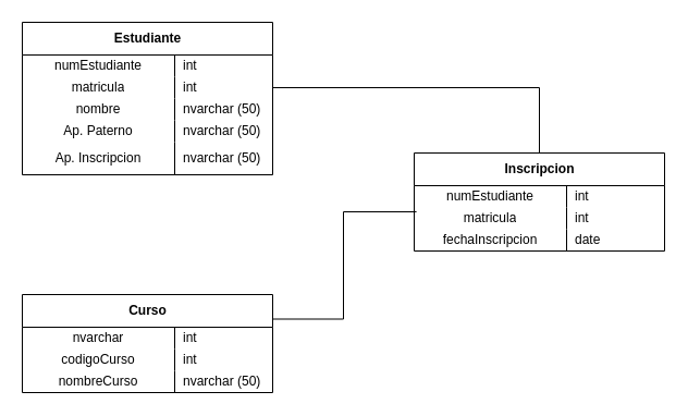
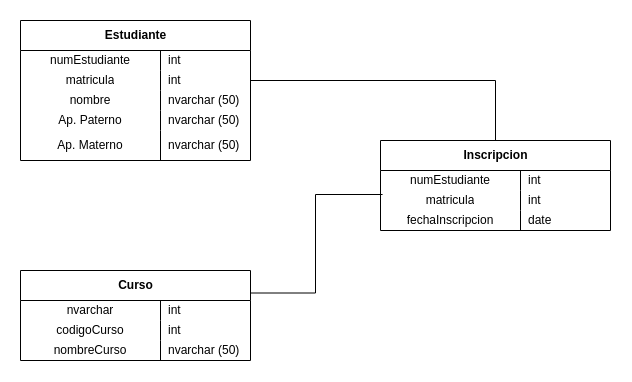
  <mxCell id="0" />
  <mxCell id="1" parent="0" />
  <mxCell id="2" value="Estudiante" style="shape=table;startSize=30;container=1;collapsible=1;childLayout=tableLayout;fixedRows=1;rowLines=0;fontStyle=1;align=center;resizeLast=1;html=1;" parent="1" vertex="1"><mxGeometry x="20" y="20" width="230" height="140" as="geometry" /></mxCell>
  <mxCell id="3" value="" style="shape=tableRow;horizontal=0;startSize=0;swimlaneHead=0;swimlaneBody=0;fillColor=none;collapsible=0;dropTarget=0;points=[[0,0.5],[1,0.5]];portConstraint=eastwest;top=0;left=0;right=0;bottom=0;" parent="2" vertex="1"><mxGeometry y="30" width="230" height="20" as="geometry" /></mxCell>
  <mxCell id="4" value="numEstudiante" style="shape=partialRectangle;connectable=0;fillColor=none;top=0;left=0;bottom=0;right=0;editable=1;overflow=hidden;whiteSpace=wrap;html=1;" parent="3" vertex="1"><mxGeometry width="140" height="20" as="geometry"><mxRectangle width="140" height="20" as="alternateBounds" /></mxGeometry></mxCell>
  <mxCell id="5" value="int" style="shape=partialRectangle;connectable=0;fillColor=none;top=0;left=0;bottom=0;right=0;align=left;spacingLeft=6;overflow=hidden;whiteSpace=wrap;html=1;" parent="3" vertex="1"><mxGeometry x="140" width="90" height="20" as="geometry"><mxRectangle width="90" height="20" as="alternateBounds" /></mxGeometry></mxCell>
  <mxCell id="6" value="" style="shape=tableRow;horizontal=0;startSize=0;swimlaneHead=0;swimlaneBody=0;fillColor=none;collapsible=0;dropTarget=0;points=[[0,0.5],[1,0.5]];portConstraint=eastwest;top=0;left=0;right=0;bottom=0;" parent="2" vertex="1"><mxGeometry y="50" width="230" height="20" as="geometry" /></mxCell>
  <mxCell id="7" value="matricula" style="shape=partialRectangle;connectable=0;fillColor=none;top=0;left=0;bottom=0;right=0;editable=1;overflow=hidden;whiteSpace=wrap;html=1;" parent="6" vertex="1"><mxGeometry width="140" height="20" as="geometry"><mxRectangle width="140" height="20" as="alternateBounds" /></mxGeometry></mxCell>
  <mxCell id="8" value="int" style="shape=partialRectangle;connectable=0;fillColor=none;top=0;left=0;bottom=0;right=0;align=left;spacingLeft=6;overflow=hidden;whiteSpace=wrap;html=1;" parent="6" vertex="1"><mxGeometry x="140" width="90" height="20" as="geometry"><mxRectangle width="90" height="20" as="alternateBounds" /></mxGeometry></mxCell>
  <mxCell id="9" value="" style="shape=tableRow;horizontal=0;startSize=0;swimlaneHead=0;swimlaneBody=0;fillColor=none;collapsible=0;dropTarget=0;points=[[0,0.5],[1,0.5]];portConstraint=eastwest;top=0;left=0;right=0;bottom=0;" parent="2" vertex="1"><mxGeometry y="70" width="230" height="20" as="geometry" /></mxCell>
  <mxCell id="10" value="nombre" style="shape=partialRectangle;connectable=0;fillColor=none;top=0;left=0;bottom=0;right=0;editable=1;overflow=hidden;whiteSpace=wrap;html=1;" parent="9" vertex="1"><mxGeometry width="140" height="20" as="geometry"><mxRectangle width="140" height="20" as="alternateBounds" /></mxGeometry></mxCell>
  <mxCell id="11" value="nvarchar (50)" style="shape=partialRectangle;connectable=0;fillColor=none;top=0;left=0;bottom=0;right=0;align=left;spacingLeft=6;overflow=hidden;whiteSpace=wrap;html=1;" parent="9" vertex="1"><mxGeometry x="140" width="90" height="20" as="geometry"><mxRectangle width="90" height="20" as="alternateBounds" /></mxGeometry></mxCell>
  <mxCell id="12" value="" style="shape=tableRow;horizontal=0;startSize=0;swimlaneHead=0;swimlaneBody=0;fillColor=none;collapsible=0;dropTarget=0;points=[[0,0.5],[1,0.5]];portConstraint=eastwest;top=0;left=0;right=0;bottom=0;" parent="2" vertex="1"><mxGeometry y="90" width="230" height="20" as="geometry" /></mxCell>
  <mxCell id="13" value="Ap. Paterno" style="shape=partialRectangle;connectable=0;fillColor=none;top=0;left=0;bottom=0;right=0;editable=1;overflow=hidden;whiteSpace=wrap;html=1;" parent="12" vertex="1"><mxGeometry width="140" height="20" as="geometry"><mxRectangle width="140" height="20" as="alternateBounds" /></mxGeometry></mxCell>
  <mxCell id="14" value="nvarchar (50)" style="shape=partialRectangle;connectable=0;fillColor=none;top=0;left=0;bottom=0;right=0;align=left;spacingLeft=6;overflow=hidden;whiteSpace=wrap;html=1;" parent="12" vertex="1"><mxGeometry x="140" width="90" height="20" as="geometry"><mxRectangle width="90" height="20" as="alternateBounds" /></mxGeometry></mxCell>
  <mxCell id="15" value="" style="shape=tableRow;horizontal=0;startSize=0;swimlaneHead=0;swimlaneBody=0;fillColor=none;collapsible=0;dropTarget=0;points=[[0,0.5],[1,0.5]];portConstraint=eastwest;top=0;left=0;right=0;bottom=0;" parent="2" vertex="1"><mxGeometry y="110" width="230" height="30" as="geometry" /></mxCell>
- <mxCell id="16" value="Ap. Inscripcion" style="shape=partialRectangle;connectable=0;fillColor=none;top=0;left=0;bottom=0;right=0;editable=1;overflow=hidden;whiteSpace=wrap;html=1;" parent="15" vertex="1"><mxGeometry width="140" height="30" as="geometry"><mxRectangle width="140" height="30" as="alternateBounds" /></mxGeometry></mxCell>
+ <mxCell id="16" value="Ap. Materno" style="shape=partialRectangle;connectable=0;fillColor=none;top=0;left=0;bottom=0;right=0;editable=1;overflow=hidden;whiteSpace=wrap;html=1;" parent="15" vertex="1"><mxGeometry width="140" height="30" as="geometry"><mxRectangle width="140" height="30" as="alternateBounds" /></mxGeometry></mxCell>
  <mxCell id="17" value="nvarchar (50)" style="shape=partialRectangle;connectable=0;fillColor=none;top=0;left=0;bottom=0;right=0;align=left;spacingLeft=6;overflow=hidden;whiteSpace=wrap;html=1;" parent="15" vertex="1"><mxGeometry x="140" width="90" height="30" as="geometry"><mxRectangle width="90" height="30" as="alternateBounds" /></mxGeometry></mxCell>
  <mxCell id="18" value="Inscripcion" style="shape=table;startSize=30;container=1;collapsible=1;childLayout=tableLayout;fixedRows=1;rowLines=0;fontStyle=1;align=center;resizeLast=1;html=1;" parent="1" vertex="1"><mxGeometry x="380" y="140" width="230" height="90" as="geometry" /></mxCell>
  <mxCell id="19" value="" style="shape=tableRow;horizontal=0;startSize=0;swimlaneHead=0;swimlaneBody=0;fillColor=none;collapsible=0;dropTarget=0;points=[[0,0.5],[1,0.5]];portConstraint=eastwest;top=0;left=0;right=0;bottom=0;" parent="18" vertex="1"><mxGeometry y="30" width="230" height="20" as="geometry" /></mxCell>
  <mxCell id="20" value="numEstudiante" style="shape=partialRectangle;connectable=0;fillColor=none;top=0;left=0;bottom=0;right=0;editable=1;overflow=hidden;whiteSpace=wrap;html=1;" parent="19" vertex="1"><mxGeometry width="140" height="20" as="geometry"><mxRectangle width="140" height="20" as="alternateBounds" /></mxGeometry></mxCell>
  <mxCell id="21" value="int" style="shape=partialRectangle;connectable=0;fillColor=none;top=0;left=0;bottom=0;right=0;align=left;spacingLeft=6;overflow=hidden;whiteSpace=wrap;html=1;" parent="19" vertex="1"><mxGeometry x="140" width="90" height="20" as="geometry"><mxRectangle width="90" height="20" as="alternateBounds" /></mxGeometry></mxCell>
  <mxCell id="22" value="" style="shape=tableRow;horizontal=0;startSize=0;swimlaneHead=0;swimlaneBody=0;fillColor=none;collapsible=0;dropTarget=0;points=[[0,0.5],[1,0.5]];portConstraint=eastwest;top=0;left=0;right=0;bottom=0;" parent="18" vertex="1"><mxGeometry y="50" width="230" height="20" as="geometry" /></mxCell>
  <mxCell id="23" value="matricula" style="shape=partialRectangle;connectable=0;fillColor=none;top=0;left=0;bottom=0;right=0;editable=1;overflow=hidden;whiteSpace=wrap;html=1;" parent="22" vertex="1"><mxGeometry width="140" height="20" as="geometry"><mxRectangle width="140" height="20" as="alternateBounds" /></mxGeometry></mxCell>
  <mxCell id="24" value="int" style="shape=partialRectangle;connectable=0;fillColor=none;top=0;left=0;bottom=0;right=0;align=left;spacingLeft=6;overflow=hidden;whiteSpace=wrap;html=1;" parent="22" vertex="1"><mxGeometry x="140" width="90" height="20" as="geometry"><mxRectangle width="90" height="20" as="alternateBounds" /></mxGeometry></mxCell>
  <mxCell id="25" value="" style="shape=tableRow;horizontal=0;startSize=0;swimlaneHead=0;swimlaneBody=0;fillColor=none;collapsible=0;dropTarget=0;points=[[0,0.5],[1,0.5]];portConstraint=eastwest;top=0;left=0;right=0;bottom=0;" parent="18" vertex="1"><mxGeometry y="70" width="230" height="20" as="geometry" /></mxCell>
  <mxCell id="26" value="fechaInscripcion" style="shape=partialRectangle;connectable=0;fillColor=none;top=0;left=0;bottom=0;right=0;editable=1;overflow=hidden;whiteSpace=wrap;html=1;" parent="25" vertex="1"><mxGeometry width="140" height="20" as="geometry"><mxRectangle width="140" height="20" as="alternateBounds" /></mxGeometry></mxCell>
  <mxCell id="27" value="date" style="shape=partialRectangle;connectable=0;fillColor=none;top=0;left=0;bottom=0;right=0;align=left;spacingLeft=6;overflow=hidden;whiteSpace=wrap;html=1;" parent="25" vertex="1"><mxGeometry x="140" width="90" height="20" as="geometry"><mxRectangle width="90" height="20" as="alternateBounds" /></mxGeometry></mxCell>
  <mxCell id="28" value="Curso" style="shape=table;startSize=30;container=1;collapsible=1;childLayout=tableLayout;fixedRows=1;rowLines=0;fontStyle=1;align=center;resizeLast=1;html=1;" parent="1" vertex="1"><mxGeometry x="20" y="270" width="230" height="90" as="geometry" /></mxCell>
  <mxCell id="29" value="" style="shape=tableRow;horizontal=0;startSize=0;swimlaneHead=0;swimlaneBody=0;fillColor=none;collapsible=0;dropTarget=0;points=[[0,0.5],[1,0.5]];portConstraint=eastwest;top=0;left=0;right=0;bottom=0;" parent="28" vertex="1"><mxGeometry y="30" width="230" height="20" as="geometry" /></mxCell>
  <mxCell id="30" value="nvarchar" style="shape=partialRectangle;connectable=0;fillColor=none;top=0;left=0;bottom=0;right=0;editable=1;overflow=hidden;whiteSpace=wrap;html=1;" parent="29" vertex="1"><mxGeometry width="140" height="20" as="geometry"><mxRectangle width="140" height="20" as="alternateBounds" /></mxGeometry></mxCell>
  <mxCell id="31" value="int" style="shape=partialRectangle;connectable=0;fillColor=none;top=0;left=0;bottom=0;right=0;align=left;spacingLeft=6;overflow=hidden;whiteSpace=wrap;html=1;" parent="29" vertex="1"><mxGeometry x="140" width="90" height="20" as="geometry"><mxRectangle width="90" height="20" as="alternateBounds" /></mxGeometry></mxCell>
  <mxCell id="32" value="" style="shape=tableRow;horizontal=0;startSize=0;swimlaneHead=0;swimlaneBody=0;fillColor=none;collapsible=0;dropTarget=0;points=[[0,0.5],[1,0.5]];portConstraint=eastwest;top=0;left=0;right=0;bottom=0;" parent="28" vertex="1"><mxGeometry y="50" width="230" height="20" as="geometry" /></mxCell>
  <mxCell id="33" value="codigoCurso" style="shape=partialRectangle;connectable=0;fillColor=none;top=0;left=0;bottom=0;right=0;editable=1;overflow=hidden;whiteSpace=wrap;html=1;" parent="32" vertex="1"><mxGeometry width="140" height="20" as="geometry"><mxRectangle width="140" height="20" as="alternateBounds" /></mxGeometry></mxCell>
  <mxCell id="34" value="int" style="shape=partialRectangle;connectable=0;fillColor=none;top=0;left=0;bottom=0;right=0;align=left;spacingLeft=6;overflow=hidden;whiteSpace=wrap;html=1;" parent="32" vertex="1"><mxGeometry x="140" width="90" height="20" as="geometry"><mxRectangle width="90" height="20" as="alternateBounds" /></mxGeometry></mxCell>
  <mxCell id="35" value="" style="shape=tableRow;horizontal=0;startSize=0;swimlaneHead=0;swimlaneBody=0;fillColor=none;collapsible=0;dropTarget=0;points=[[0,0.5],[1,0.5]];portConstraint=eastwest;top=0;left=0;right=0;bottom=0;" parent="28" vertex="1"><mxGeometry y="70" width="230" height="20" as="geometry" /></mxCell>
  <mxCell id="36" value="nombreCurso" style="shape=partialRectangle;connectable=0;fillColor=none;top=0;left=0;bottom=0;right=0;editable=1;overflow=hidden;whiteSpace=wrap;html=1;" parent="35" vertex="1"><mxGeometry width="140" height="20" as="geometry"><mxRectangle width="140" height="20" as="alternateBounds" /></mxGeometry></mxCell>
  <mxCell id="37" value="nvarchar (50)" style="shape=partialRectangle;connectable=0;fillColor=none;top=0;left=0;bottom=0;right=0;align=left;spacingLeft=6;overflow=hidden;whiteSpace=wrap;html=1;" parent="35" vertex="1"><mxGeometry x="140" width="90" height="20" as="geometry"><mxRectangle width="90" height="20" as="alternateBounds" /></mxGeometry></mxCell>
  <mxCell id="38" style="edgeStyle=orthogonalEdgeStyle;rounded=0;orthogonalLoop=1;jettySize=auto;html=1;exitX=1;exitY=0.5;exitDx=0;exitDy=0;entryX=0.5;entryY=0;entryDx=0;entryDy=0;endArrow=none;startFill=0;" parent="1" source="6" target="18" edge="1"><mxGeometry relative="1" as="geometry" /></mxCell>
  <mxCell id="39" style="edgeStyle=orthogonalEdgeStyle;rounded=0;orthogonalLoop=1;jettySize=auto;html=1;exitX=1;exitY=0.25;exitDx=0;exitDy=0;entryX=0.009;entryY=0.2;entryDx=0;entryDy=0;entryPerimeter=0;endArrow=none;startFill=0;" parent="1" source="28" target="22" edge="1"><mxGeometry relative="1" as="geometry" /></mxCell>
